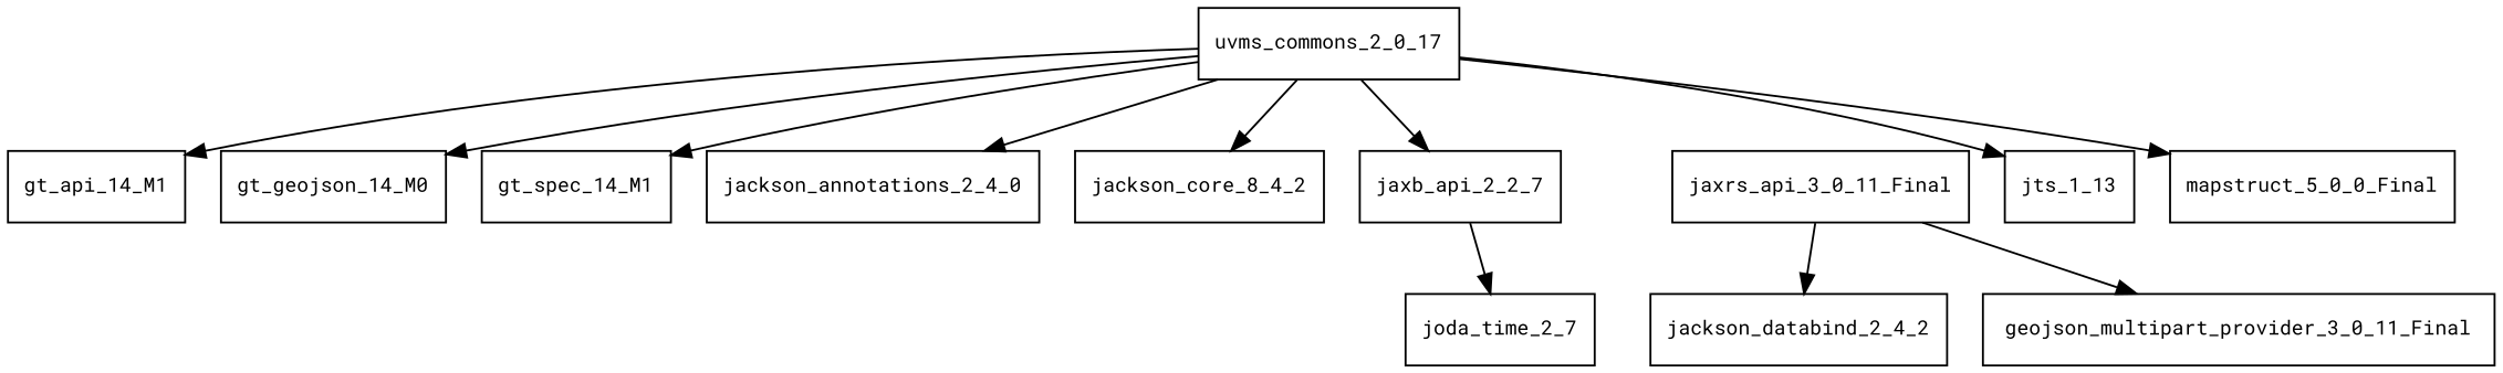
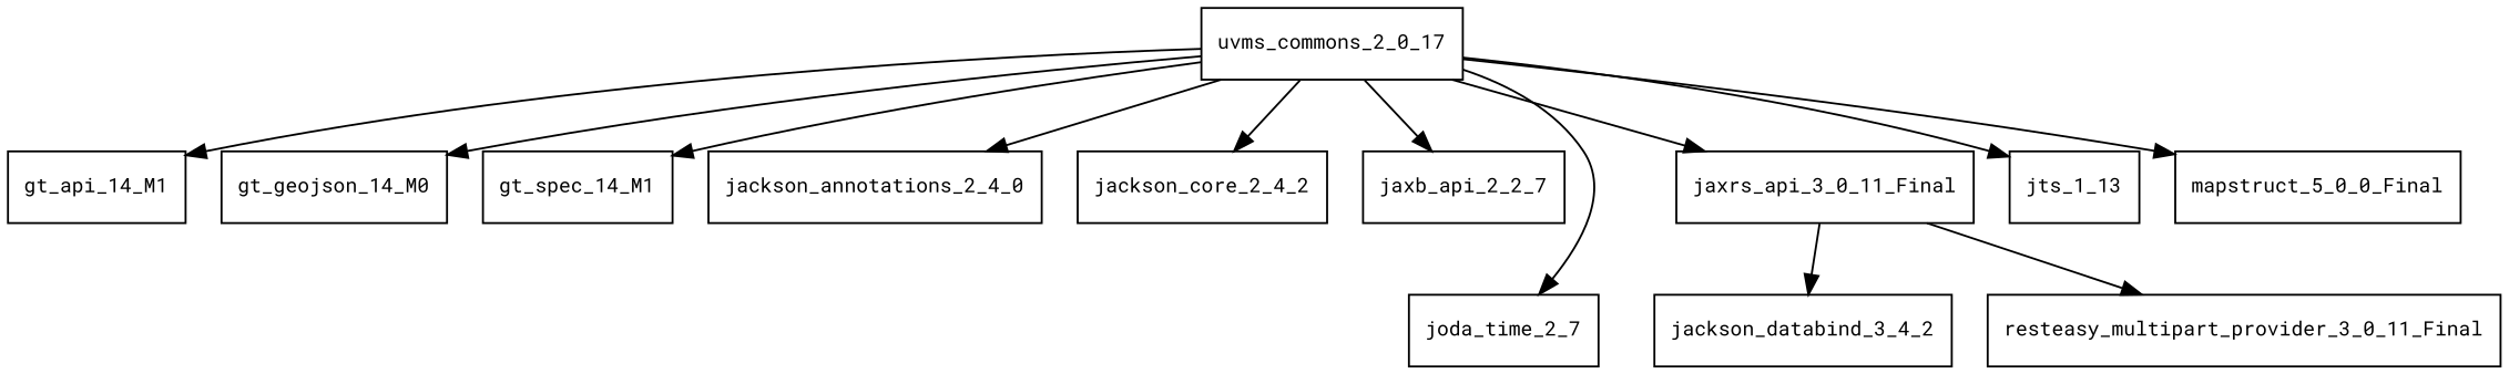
  digraph {
    fontname="Roboto Mono"
    node [fontname="Roboto Mono" fontsize=10.0 shape=box]
    edge [fontname="Roboto Mono"]
    uvms_commons_2_0_17
    gt_api_14_M1
    n3 [label=gt_geojson_14_M0]
    n4 [label=gt_spec_14_M1]
    jackson_annotations_2_4_0
-   jackson_core_2_4_2 [label=jackson_core_8_4_2]
+   jackson_core_2_4_2
    jaxb_api_2_2_7
    jaxrs_api_3_0_11_Final
    joda_time_2_7
    jts_1_13
    n11 [label=mapstruct_5_0_0_Final]
-   jackson_databind_2_4_2
-   resteasy_multipart_provider_3_0_11_Final [label=geojson_multipart_provider_3_0_11_Final]
+   jackson_databind_2_4_2 [label=jackson_databind_3_4_2]
+   resteasy_multipart_provider_3_0_11_Final
    uvms_commons_2_0_17 -> gt_api_14_M1
    uvms_commons_2_0_17 -> n3
    uvms_commons_2_0_17 -> n4
    uvms_commons_2_0_17 -> jackson_annotations_2_4_0
    uvms_commons_2_0_17 -> jackson_core_2_4_2
    uvms_commons_2_0_17 -> jaxb_api_2_2_7
-   jaxb_api_2_2_7 -> joda_time_2_7
+   uvms_commons_2_0_17 -> jaxrs_api_3_0_11_Final
+   uvms_commons_2_0_17 -> joda_time_2_7
    uvms_commons_2_0_17 -> jts_1_13
    uvms_commons_2_0_17 -> n11
    jaxrs_api_3_0_11_Final -> jackson_databind_2_4_2
    jaxrs_api_3_0_11_Final -> resteasy_multipart_provider_3_0_11_Final
  }
